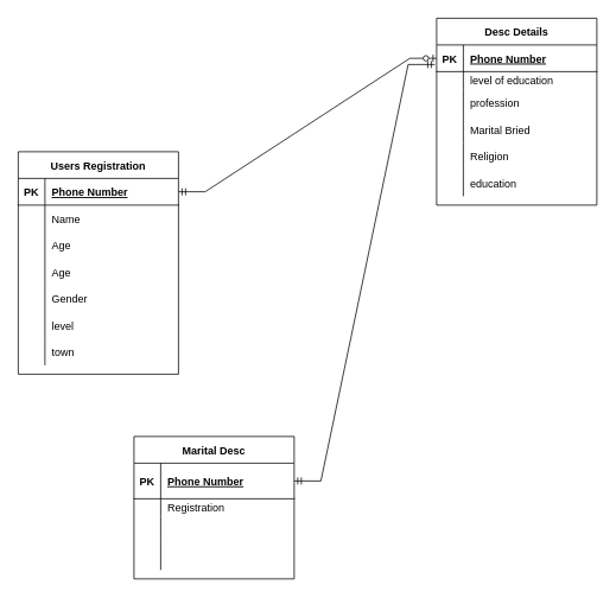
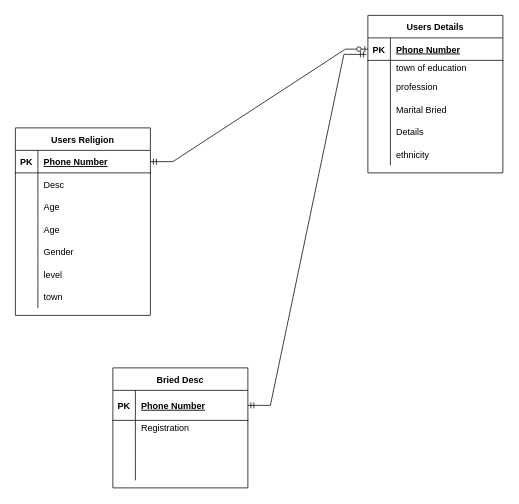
  <mxCell id="0" />
  <mxCell id="1" parent="0" />
- <mxCell id="2" value="Users Registration" style="shape=table;startSize=30;container=1;collapsible=1;childLayout=tableLayout;fixedRows=1;rowLines=0;fontStyle=1;align=center;resizeLast=1;" vertex="1" parent="1"><mxGeometry x="20" y="170" width="180" height="250" as="geometry" /></mxCell>
+ <mxCell id="2" value="Users Religion" style="shape=table;startSize=30;container=1;collapsible=1;childLayout=tableLayout;fixedRows=1;rowLines=0;fontStyle=1;align=center;resizeLast=1;" vertex="1" parent="1"><mxGeometry x="20" y="170" width="180" height="250" as="geometry" /></mxCell>
  <mxCell id="3" value="" style="shape=tableRow;horizontal=0;startSize=0;swimlaneHead=0;swimlaneBody=0;fillColor=none;collapsible=0;dropTarget=0;points=[[0,0.5],[1,0.5]];portConstraint=eastwest;top=0;left=0;right=0;bottom=1;" vertex="1" parent="2"><mxGeometry y="30" width="180" height="30" as="geometry" /></mxCell>
  <mxCell id="4" value="PK" style="shape=partialRectangle;connectable=0;fillColor=none;top=0;left=0;bottom=0;right=0;fontStyle=1;overflow=hidden;" vertex="1" parent="3"><mxGeometry width="30" height="30" as="geometry"><mxRectangle width="30" height="30" as="alternateBounds" /></mxGeometry></mxCell>
  <mxCell id="5" value="Phone Number" style="shape=partialRectangle;connectable=0;fillColor=none;top=0;left=0;bottom=0;right=0;align=left;spacingLeft=6;fontStyle=5;overflow=hidden;" vertex="1" parent="3"><mxGeometry x="30" width="150" height="30" as="geometry"><mxRectangle width="150" height="30" as="alternateBounds" /></mxGeometry></mxCell>
  <mxCell id="6" value="" style="shape=tableRow;horizontal=0;startSize=0;swimlaneHead=0;swimlaneBody=0;fillColor=none;collapsible=0;dropTarget=0;points=[[0,0.5],[1,0.5]];portConstraint=eastwest;top=0;left=0;right=0;bottom=0;" vertex="1" parent="2"><mxGeometry y="60" width="180" height="30" as="geometry" /></mxCell>
  <mxCell id="7" value="" style="shape=partialRectangle;connectable=0;fillColor=none;top=0;left=0;bottom=0;right=0;editable=1;overflow=hidden;" vertex="1" parent="6"><mxGeometry width="30" height="30" as="geometry"><mxRectangle width="30" height="30" as="alternateBounds" /></mxGeometry></mxCell>
- <mxCell id="8" value="Name" style="shape=partialRectangle;connectable=0;fillColor=none;top=0;left=0;bottom=0;right=0;align=left;spacingLeft=6;overflow=hidden;" vertex="1" parent="6"><mxGeometry x="30" width="150" height="30" as="geometry"><mxRectangle width="150" height="30" as="alternateBounds" /></mxGeometry></mxCell>
+ <mxCell id="8" value="Desc" style="shape=partialRectangle;connectable=0;fillColor=none;top=0;left=0;bottom=0;right=0;align=left;spacingLeft=6;overflow=hidden;" vertex="1" parent="6"><mxGeometry x="30" width="150" height="30" as="geometry"><mxRectangle width="150" height="30" as="alternateBounds" /></mxGeometry></mxCell>
  <mxCell id="9" value="" style="shape=tableRow;horizontal=0;startSize=0;swimlaneHead=0;swimlaneBody=0;fillColor=none;collapsible=0;dropTarget=0;points=[[0,0.5],[1,0.5]];portConstraint=eastwest;top=0;left=0;right=0;bottom=0;" vertex="1" parent="2"><mxGeometry y="90" width="180" height="30" as="geometry" /></mxCell>
  <mxCell id="10" value="" style="shape=partialRectangle;connectable=0;fillColor=none;top=0;left=0;bottom=0;right=0;editable=1;overflow=hidden;" vertex="1" parent="9"><mxGeometry width="30" height="30" as="geometry"><mxRectangle width="30" height="30" as="alternateBounds" /></mxGeometry></mxCell>
  <mxCell id="11" value="Age" style="shape=partialRectangle;connectable=0;fillColor=none;top=0;left=0;bottom=0;right=0;align=left;spacingLeft=6;overflow=hidden;" vertex="1" parent="9"><mxGeometry x="30" width="150" height="30" as="geometry"><mxRectangle width="150" height="30" as="alternateBounds" /></mxGeometry></mxCell>
  <mxCell id="12" value="" style="shape=tableRow;horizontal=0;startSize=0;swimlaneHead=0;swimlaneBody=0;fillColor=none;collapsible=0;dropTarget=0;points=[[0,0.5],[1,0.5]];portConstraint=eastwest;top=0;left=0;right=0;bottom=0;" vertex="1" parent="2"><mxGeometry y="120" width="180" height="30" as="geometry" /></mxCell>
  <mxCell id="13" value="" style="shape=partialRectangle;connectable=0;fillColor=none;top=0;left=0;bottom=0;right=0;editable=1;overflow=hidden;" vertex="1" parent="12"><mxGeometry width="30" height="30" as="geometry"><mxRectangle width="30" height="30" as="alternateBounds" /></mxGeometry></mxCell>
  <mxCell id="14" value="Age" style="shape=partialRectangle;connectable=0;fillColor=none;top=0;left=0;bottom=0;right=0;align=left;spacingLeft=6;overflow=hidden;" vertex="1" parent="12"><mxGeometry x="30" width="150" height="30" as="geometry"><mxRectangle width="150" height="30" as="alternateBounds" /></mxGeometry></mxCell>
  <mxCell id="15" value="" style="shape=tableRow;horizontal=0;startSize=0;swimlaneHead=0;swimlaneBody=0;fillColor=none;collapsible=0;dropTarget=0;points=[[0,0.5],[1,0.5]];portConstraint=eastwest;top=0;left=0;right=0;bottom=0;" vertex="1" parent="2"><mxGeometry y="150" width="180" height="30" as="geometry" /></mxCell>
  <mxCell id="16" value="" style="shape=partialRectangle;connectable=0;fillColor=none;top=0;left=0;bottom=0;right=0;editable=1;overflow=hidden;" vertex="1" parent="15"><mxGeometry width="30" height="30" as="geometry"><mxRectangle width="30" height="30" as="alternateBounds" /></mxGeometry></mxCell>
  <mxCell id="17" value="Gender" style="shape=partialRectangle;connectable=0;fillColor=none;top=0;left=0;bottom=0;right=0;align=left;spacingLeft=6;overflow=hidden;" vertex="1" parent="15"><mxGeometry x="30" width="150" height="30" as="geometry"><mxRectangle width="150" height="30" as="alternateBounds" /></mxGeometry></mxCell>
  <mxCell id="18" value="" style="shape=tableRow;horizontal=0;startSize=0;swimlaneHead=0;swimlaneBody=0;fillColor=none;collapsible=0;dropTarget=0;points=[[0,0.5],[1,0.5]];portConstraint=eastwest;top=0;left=0;right=0;bottom=0;" vertex="1" parent="2"><mxGeometry y="180" width="180" height="30" as="geometry" /></mxCell>
  <mxCell id="19" value="" style="shape=partialRectangle;connectable=0;fillColor=none;top=0;left=0;bottom=0;right=0;editable=1;overflow=hidden;" vertex="1" parent="18"><mxGeometry width="30" height="30" as="geometry"><mxRectangle width="30" height="30" as="alternateBounds" /></mxGeometry></mxCell>
  <mxCell id="20" value="level" style="shape=partialRectangle;connectable=0;fillColor=none;top=0;left=0;bottom=0;right=0;align=left;spacingLeft=6;overflow=hidden;" vertex="1" parent="18"><mxGeometry x="30" width="150" height="30" as="geometry"><mxRectangle width="150" height="30" as="alternateBounds" /></mxGeometry></mxCell>
  <mxCell id="21" value="" style="shape=tableRow;horizontal=0;startSize=0;swimlaneHead=0;swimlaneBody=0;fillColor=none;collapsible=0;dropTarget=0;points=[[0,0.5],[1,0.5]];portConstraint=eastwest;top=0;left=0;right=0;bottom=0;" vertex="1" parent="2"><mxGeometry y="210" width="180" height="30" as="geometry" /></mxCell>
  <mxCell id="22" value="" style="shape=partialRectangle;connectable=0;fillColor=none;top=0;left=0;bottom=0;right=0;editable=1;overflow=hidden;" vertex="1" parent="21"><mxGeometry width="30" height="30" as="geometry"><mxRectangle width="30" height="30" as="alternateBounds" /></mxGeometry></mxCell>
  <mxCell id="23" value="town" style="shape=partialRectangle;connectable=0;fillColor=none;top=0;left=0;bottom=0;right=0;align=left;spacingLeft=6;overflow=hidden;" vertex="1" parent="21"><mxGeometry x="30" width="150" height="30" as="geometry"><mxRectangle width="150" height="30" as="alternateBounds" /></mxGeometry></mxCell>
- <mxCell id="24" value="Desc Details" style="shape=table;startSize=30;container=1;collapsible=1;childLayout=tableLayout;fixedRows=1;rowLines=0;fontStyle=1;align=center;resizeLast=1;" vertex="1" parent="1"><mxGeometry x="490" y="20" width="180" height="210" as="geometry" /></mxCell>
+ <mxCell id="24" value="Users Details" style="shape=table;startSize=30;container=1;collapsible=1;childLayout=tableLayout;fixedRows=1;rowLines=0;fontStyle=1;align=center;resizeLast=1;" vertex="1" parent="1"><mxGeometry x="490" y="20" width="180" height="210" as="geometry" /></mxCell>
  <mxCell id="25" value="" style="shape=tableRow;horizontal=0;startSize=0;swimlaneHead=0;swimlaneBody=0;fillColor=none;collapsible=0;dropTarget=0;points=[[0,0.5],[1,0.5]];portConstraint=eastwest;top=0;left=0;right=0;bottom=1;" vertex="1" parent="24"><mxGeometry y="30" width="180" height="30" as="geometry" /></mxCell>
  <mxCell id="26" value="PK" style="shape=partialRectangle;connectable=0;fillColor=none;top=0;left=0;bottom=0;right=0;fontStyle=1;overflow=hidden;" vertex="1" parent="25"><mxGeometry width="30" height="30" as="geometry"><mxRectangle width="30" height="30" as="alternateBounds" /></mxGeometry></mxCell>
  <mxCell id="27" value="Phone Number" style="shape=partialRectangle;connectable=0;fillColor=none;top=0;left=0;bottom=0;right=0;align=left;spacingLeft=6;fontStyle=5;overflow=hidden;" vertex="1" parent="25"><mxGeometry x="30" width="150" height="30" as="geometry"><mxRectangle width="150" height="30" as="alternateBounds" /></mxGeometry></mxCell>
  <mxCell id="28" value="" style="shape=tableRow;horizontal=0;startSize=0;swimlaneHead=0;swimlaneBody=0;fillColor=none;collapsible=0;dropTarget=0;points=[[0,0.5],[1,0.5]];portConstraint=eastwest;top=0;left=0;right=0;bottom=0;" vertex="1" parent="24"><mxGeometry y="60" width="180" height="20" as="geometry" /></mxCell>
  <mxCell id="29" value="" style="shape=partialRectangle;connectable=0;fillColor=none;top=0;left=0;bottom=0;right=0;editable=1;overflow=hidden;" vertex="1" parent="28"><mxGeometry width="30" height="20" as="geometry"><mxRectangle width="30" height="20" as="alternateBounds" /></mxGeometry></mxCell>
- <mxCell id="30" value="level of education" style="shape=partialRectangle;connectable=0;fillColor=none;top=0;left=0;bottom=0;right=0;align=left;spacingLeft=6;overflow=hidden;" vertex="1" parent="28"><mxGeometry x="30" width="150" height="20" as="geometry"><mxRectangle width="150" height="20" as="alternateBounds" /></mxGeometry></mxCell>
+ <mxCell id="30" value="town of education" style="shape=partialRectangle;connectable=0;fillColor=none;top=0;left=0;bottom=0;right=0;align=left;spacingLeft=6;overflow=hidden;" vertex="1" parent="28"><mxGeometry x="30" width="150" height="20" as="geometry"><mxRectangle width="150" height="20" as="alternateBounds" /></mxGeometry></mxCell>
  <mxCell id="31" value="" style="shape=tableRow;horizontal=0;startSize=0;swimlaneHead=0;swimlaneBody=0;fillColor=none;collapsible=0;dropTarget=0;points=[[0,0.5],[1,0.5]];portConstraint=eastwest;top=0;left=0;right=0;bottom=0;" vertex="1" parent="24"><mxGeometry y="80" width="180" height="30" as="geometry" /></mxCell>
  <mxCell id="32" value="" style="shape=partialRectangle;connectable=0;fillColor=none;top=0;left=0;bottom=0;right=0;editable=1;overflow=hidden;" vertex="1" parent="31"><mxGeometry width="30" height="30" as="geometry"><mxRectangle width="30" height="30" as="alternateBounds" /></mxGeometry></mxCell>
  <mxCell id="33" value="profession" style="shape=partialRectangle;connectable=0;fillColor=none;top=0;left=0;bottom=0;right=0;align=left;spacingLeft=6;overflow=hidden;" vertex="1" parent="31"><mxGeometry x="30" width="150" height="30" as="geometry"><mxRectangle width="150" height="30" as="alternateBounds" /></mxGeometry></mxCell>
  <mxCell id="34" value="" style="shape=tableRow;horizontal=0;startSize=0;swimlaneHead=0;swimlaneBody=0;fillColor=none;collapsible=0;dropTarget=0;points=[[0,0.5],[1,0.5]];portConstraint=eastwest;top=0;left=0;right=0;bottom=0;" vertex="1" parent="24"><mxGeometry y="110" width="180" height="30" as="geometry" /></mxCell>
  <mxCell id="35" value="" style="shape=partialRectangle;connectable=0;fillColor=none;top=0;left=0;bottom=0;right=0;editable=1;overflow=hidden;" vertex="1" parent="34"><mxGeometry width="30" height="30" as="geometry"><mxRectangle width="30" height="30" as="alternateBounds" /></mxGeometry></mxCell>
  <mxCell id="36" value="Marital Bried" style="shape=partialRectangle;connectable=0;fillColor=none;top=0;left=0;bottom=0;right=0;align=left;spacingLeft=6;overflow=hidden;" vertex="1" parent="34"><mxGeometry x="30" width="150" height="30" as="geometry"><mxRectangle width="150" height="30" as="alternateBounds" /></mxGeometry></mxCell>
  <mxCell id="37" value="" style="shape=tableRow;horizontal=0;startSize=0;swimlaneHead=0;swimlaneBody=0;fillColor=none;collapsible=0;dropTarget=0;points=[[0,0.5],[1,0.5]];portConstraint=eastwest;top=0;left=0;right=0;bottom=0;" vertex="1" parent="24"><mxGeometry y="140" width="180" height="30" as="geometry" /></mxCell>
  <mxCell id="38" value="" style="shape=partialRectangle;connectable=0;fillColor=none;top=0;left=0;bottom=0;right=0;editable=1;overflow=hidden;" vertex="1" parent="37"><mxGeometry width="30" height="30" as="geometry"><mxRectangle width="30" height="30" as="alternateBounds" /></mxGeometry></mxCell>
- <mxCell id="39" value="Religion" style="shape=partialRectangle;connectable=0;fillColor=none;top=0;left=0;bottom=0;right=0;align=left;spacingLeft=6;overflow=hidden;" vertex="1" parent="37"><mxGeometry x="30" width="150" height="30" as="geometry"><mxRectangle width="150" height="30" as="alternateBounds" /></mxGeometry></mxCell>
+ <mxCell id="39" value="Details" style="shape=partialRectangle;connectable=0;fillColor=none;top=0;left=0;bottom=0;right=0;align=left;spacingLeft=6;overflow=hidden;" vertex="1" parent="37"><mxGeometry x="30" width="150" height="30" as="geometry"><mxRectangle width="150" height="30" as="alternateBounds" /></mxGeometry></mxCell>
  <mxCell id="40" value="" style="shape=tableRow;horizontal=0;startSize=0;swimlaneHead=0;swimlaneBody=0;fillColor=none;collapsible=0;dropTarget=0;points=[[0,0.5],[1,0.5]];portConstraint=eastwest;top=0;left=0;right=0;bottom=0;" vertex="1" parent="24"><mxGeometry y="170" width="180" height="30" as="geometry" /></mxCell>
  <mxCell id="41" value="" style="shape=partialRectangle;connectable=0;fillColor=none;top=0;left=0;bottom=0;right=0;editable=1;overflow=hidden;" vertex="1" parent="40"><mxGeometry width="30" height="30" as="geometry"><mxRectangle width="30" height="30" as="alternateBounds" /></mxGeometry></mxCell>
- <mxCell id="42" value="education" style="shape=partialRectangle;connectable=0;fillColor=none;top=0;left=0;bottom=0;right=0;align=left;spacingLeft=6;overflow=hidden;" vertex="1" parent="40"><mxGeometry x="30" width="150" height="30" as="geometry"><mxRectangle width="150" height="30" as="alternateBounds" /></mxGeometry></mxCell>
- <mxCell id="43" value="Marital Desc" style="shape=table;startSize=30;container=1;collapsible=1;childLayout=tableLayout;fixedRows=1;rowLines=0;fontStyle=1;align=center;resizeLast=1;" vertex="1" parent="1"><mxGeometry x="150" y="490" width="180" height="160" as="geometry" /></mxCell>
+ <mxCell id="42" value="ethnicity" style="shape=partialRectangle;connectable=0;fillColor=none;top=0;left=0;bottom=0;right=0;align=left;spacingLeft=6;overflow=hidden;" vertex="1" parent="40"><mxGeometry x="30" width="150" height="30" as="geometry"><mxRectangle width="150" height="30" as="alternateBounds" /></mxGeometry></mxCell>
+ <mxCell id="43" value="Bried Desc" style="shape=table;startSize=30;container=1;collapsible=1;childLayout=tableLayout;fixedRows=1;rowLines=0;fontStyle=1;align=center;resizeLast=1;" vertex="1" parent="1"><mxGeometry x="150" y="490" width="180" height="160" as="geometry" /></mxCell>
  <mxCell id="44" value="" style="shape=tableRow;horizontal=0;startSize=0;swimlaneHead=0;swimlaneBody=0;fillColor=none;collapsible=0;dropTarget=0;points=[[0,0.5],[1,0.5]];portConstraint=eastwest;top=0;left=0;right=0;bottom=1;" vertex="1" parent="43"><mxGeometry y="30" width="180" height="40" as="geometry" /></mxCell>
  <mxCell id="45" value="PK" style="shape=partialRectangle;connectable=0;fillColor=none;top=0;left=0;bottom=0;right=0;fontStyle=1;overflow=hidden;" vertex="1" parent="44"><mxGeometry width="30" height="40" as="geometry"><mxRectangle width="30" height="40" as="alternateBounds" /></mxGeometry></mxCell>
  <mxCell id="46" value="Phone Number" style="shape=partialRectangle;connectable=0;fillColor=none;top=0;left=0;bottom=0;right=0;align=left;spacingLeft=6;fontStyle=5;overflow=hidden;" vertex="1" parent="44"><mxGeometry x="30" width="150" height="40" as="geometry"><mxRectangle width="150" height="40" as="alternateBounds" /></mxGeometry></mxCell>
  <mxCell id="47" value="" style="shape=tableRow;horizontal=0;startSize=0;swimlaneHead=0;swimlaneBody=0;fillColor=none;collapsible=0;dropTarget=0;points=[[0,0.5],[1,0.5]];portConstraint=eastwest;top=0;left=0;right=0;bottom=0;" vertex="1" parent="43"><mxGeometry y="70" width="180" height="20" as="geometry" /></mxCell>
  <mxCell id="48" value="" style="shape=partialRectangle;connectable=0;fillColor=none;top=0;left=0;bottom=0;right=0;editable=1;overflow=hidden;" vertex="1" parent="47"><mxGeometry width="30" height="20" as="geometry"><mxRectangle width="30" height="20" as="alternateBounds" /></mxGeometry></mxCell>
  <mxCell id="49" value="Registration" style="shape=partialRectangle;connectable=0;fillColor=none;top=0;left=0;bottom=0;right=0;align=left;spacingLeft=6;overflow=hidden;" vertex="1" parent="47"><mxGeometry x="30" width="150" height="20" as="geometry"><mxRectangle width="150" height="20" as="alternateBounds" /></mxGeometry></mxCell>
  <mxCell id="50" value="" style="shape=tableRow;horizontal=0;startSize=0;swimlaneHead=0;swimlaneBody=0;fillColor=none;collapsible=0;dropTarget=0;points=[[0,0.5],[1,0.5]];portConstraint=eastwest;top=0;left=0;right=0;bottom=0;" vertex="1" parent="43"><mxGeometry y="90" width="180" height="30" as="geometry" /></mxCell>
  <mxCell id="51" value="" style="shape=partialRectangle;connectable=0;fillColor=none;top=0;left=0;bottom=0;right=0;editable=1;overflow=hidden;" vertex="1" parent="50"><mxGeometry width="30" height="30" as="geometry"><mxRectangle width="30" height="30" as="alternateBounds" /></mxGeometry></mxCell>
  <mxCell id="52" value="" style="shape=partialRectangle;connectable=0;fillColor=none;top=0;left=0;bottom=0;right=0;align=left;spacingLeft=6;overflow=hidden;" vertex="1" parent="50"><mxGeometry x="30" width="150" height="30" as="geometry"><mxRectangle width="150" height="30" as="alternateBounds" /></mxGeometry></mxCell>
  <mxCell id="53" value="" style="shape=tableRow;horizontal=0;startSize=0;swimlaneHead=0;swimlaneBody=0;fillColor=none;collapsible=0;dropTarget=0;points=[[0,0.5],[1,0.5]];portConstraint=eastwest;top=0;left=0;right=0;bottom=0;" vertex="1" parent="43"><mxGeometry y="120" width="180" height="30" as="geometry" /></mxCell>
  <mxCell id="54" value="" style="shape=partialRectangle;connectable=0;fillColor=none;top=0;left=0;bottom=0;right=0;editable=1;overflow=hidden;" vertex="1" parent="53"><mxGeometry width="30" height="30" as="geometry"><mxRectangle width="30" height="30" as="alternateBounds" /></mxGeometry></mxCell>
  <mxCell id="55" value="" style="shape=partialRectangle;connectable=0;fillColor=none;top=0;left=0;bottom=0;right=0;align=left;spacingLeft=6;overflow=hidden;" vertex="1" parent="53"><mxGeometry x="30" width="150" height="30" as="geometry"><mxRectangle width="150" height="30" as="alternateBounds" /></mxGeometry></mxCell>
  <mxCell id="56" value="" style="edgeStyle=entityRelationEdgeStyle;fontSize=12;html=1;endArrow=ERzeroToOne;startArrow=ERmandOne;rounded=0;entryX=0;entryY=0.5;entryDx=0;entryDy=0;exitX=1;exitY=0.5;exitDx=0;exitDy=0;" edge="1" parent="1" source="3" target="25"><mxGeometry width="100" height="100" relative="1" as="geometry"><mxPoint x="220" y="280" as="sourcePoint" /><mxPoint x="320" y="180" as="targetPoint" /></mxGeometry></mxCell>
  <mxCell id="57" value="" style="edgeStyle=entityRelationEdgeStyle;fontSize=12;html=1;endArrow=ERmandOne;startArrow=ERmandOne;rounded=0;entryX=-0.011;entryY=0.733;entryDx=0;entryDy=0;entryPerimeter=0;exitX=1;exitY=0.5;exitDx=0;exitDy=0;" edge="1" parent="1" source="44" target="25"><mxGeometry width="100" height="100" relative="1" as="geometry"><mxPoint x="410" y="410" as="sourcePoint" /><mxPoint x="510" y="310" as="targetPoint" /></mxGeometry></mxCell>
